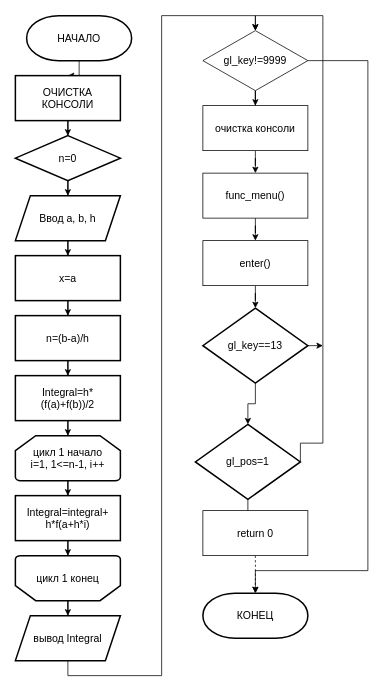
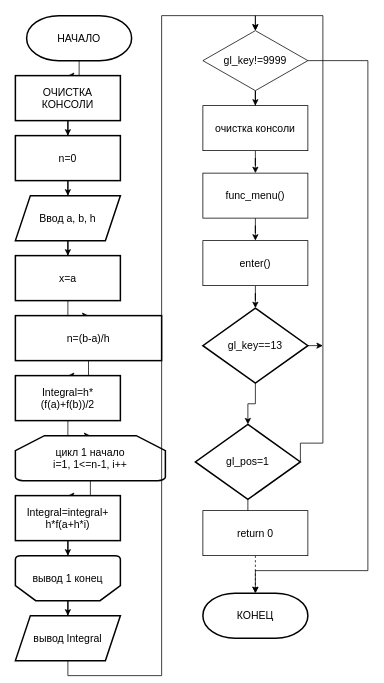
  <mxCell id="0" />
  <mxCell id="1" parent="0" />
  <mxCell id="2" value="" style="edgeStyle=orthogonalEdgeStyle;rounded=0;orthogonalLoop=1;jettySize=auto;html=1;" edge="1" parent="1" source="3" target="5"><mxGeometry relative="1" as="geometry" /></mxCell>
  <mxCell id="3" value="&lt;font style=&quot;font-size: 14px;&quot;&gt;НАЧАЛО&lt;/font&gt;" style="strokeWidth=2;html=1;shape=mxgraph.flowchart.terminator;whiteSpace=wrap;" vertex="1" parent="1"><mxGeometry x="35" y="20" width="140" height="60" as="geometry" /></mxCell>
  <mxCell id="4" value="" style="edgeStyle=orthogonalEdgeStyle;rounded=0;orthogonalLoop=1;jettySize=auto;html=1;" edge="1" parent="1" source="5" target="7"><mxGeometry relative="1" as="geometry" /></mxCell>
  <mxCell id="5" value="&lt;font style=&quot;font-size: 14px;&quot;&gt;ОЧИСТКА КОНСОЛИ&lt;/font&gt;" style="whiteSpace=wrap;html=1;strokeWidth=2;" vertex="1" parent="1"><mxGeometry x="20" y="100" width="140" height="60" as="geometry" /></mxCell>
  <mxCell id="6" value="" style="edgeStyle=orthogonalEdgeStyle;rounded=0;orthogonalLoop=1;jettySize=auto;html=1;" edge="1" parent="1" source="7" target="9"><mxGeometry relative="1" as="geometry" /></mxCell>
- <mxCell id="7" value="&lt;font style=&quot;font-size: 14px;&quot;&gt;n=0&lt;/font&gt;" style="rhombus;whiteSpace=wrap;html=1;strokeWidth=2;" vertex="1" parent="1"><mxGeometry x="20" y="180" width="140" height="60" as="geometry" /></mxCell>
+ <mxCell id="7" value="&lt;font style=&quot;font-size: 14px;&quot;&gt;n=0&lt;/font&gt;" style="whiteSpace=wrap;html=1;strokeWidth=2;" vertex="1" parent="1"><mxGeometry x="20" y="180" width="140" height="60" as="geometry" /></mxCell>
  <mxCell id="8" value="" style="edgeStyle=orthogonalEdgeStyle;rounded=0;orthogonalLoop=1;jettySize=auto;html=1;" edge="1" parent="1" source="9" target="11"><mxGeometry relative="1" as="geometry" /></mxCell>
  <mxCell id="9" value="&lt;font style=&quot;font-size: 14px;&quot;&gt;Ввод a, b, h&lt;/font&gt;" style="shape=parallelogram;perimeter=parallelogramPerimeter;whiteSpace=wrap;html=1;fixedSize=1;strokeWidth=2;" vertex="1" parent="1"><mxGeometry x="20" y="260" width="140" height="60" as="geometry" /></mxCell>
  <mxCell id="10" value="" style="edgeStyle=orthogonalEdgeStyle;rounded=0;orthogonalLoop=1;jettySize=auto;html=1;" edge="1" parent="1" source="11" target="13"><mxGeometry relative="1" as="geometry" /></mxCell>
  <mxCell id="11" value="&lt;font style=&quot;font-size: 14px;&quot;&gt;x=a&lt;/font&gt;" style="whiteSpace=wrap;html=1;strokeWidth=2;" vertex="1" parent="1"><mxGeometry x="20" y="340" width="140" height="60" as="geometry" /></mxCell>
  <mxCell id="12" value="" style="edgeStyle=orthogonalEdgeStyle;rounded=0;orthogonalLoop=1;jettySize=auto;html=1;" edge="1" parent="1" source="13" target="15"><mxGeometry relative="1" as="geometry" /></mxCell>
- <mxCell id="13" value="&lt;font style=&quot;font-size: 14px;&quot;&gt;n=(b-a)/h&lt;/font&gt;" style="whiteSpace=wrap;html=1;strokeWidth=2;" vertex="1" parent="1"><mxGeometry x="20" y="420" width="140" height="60" as="geometry" /></mxCell>
+ <mxCell id="13" value="&lt;font style=&quot;font-size: 14px;&quot;&gt;n=(b-a)/h&lt;/font&gt;" style="whiteSpace=wrap;html=1;strokeWidth=2;" vertex="1" parent="1"><mxGeometry x="20" y="420" width="195" height="60" as="geometry" /></mxCell>
  <mxCell id="14" value="" style="edgeStyle=orthogonalEdgeStyle;rounded=0;orthogonalLoop=1;jettySize=auto;html=1;fontSize=14;" edge="1" parent="1" source="15" target="17"><mxGeometry relative="1" as="geometry" /></mxCell>
  <mxCell id="15" value="&lt;font style=&quot;font-size: 14px;&quot;&gt;Integral=h*(f(a)+f(b))/2&lt;/font&gt;" style="whiteSpace=wrap;html=1;strokeWidth=2;" vertex="1" parent="1"><mxGeometry x="20" y="500" width="140" height="60" as="geometry" /></mxCell>
  <mxCell id="16" value="" style="edgeStyle=orthogonalEdgeStyle;rounded=0;orthogonalLoop=1;jettySize=auto;html=1;fontSize=14;" edge="1" parent="1" source="17" target="19"><mxGeometry relative="1" as="geometry" /></mxCell>
- <mxCell id="17" value="цикл 1 начало&lt;br&gt;i=1, 1&amp;lt;=n-1, i++" style="strokeWidth=2;html=1;shape=mxgraph.flowchart.loop_limit;whiteSpace=wrap;fontSize=14;" vertex="1" parent="1"><mxGeometry x="20" y="580" width="140" height="60" as="geometry" /></mxCell>
+ <mxCell id="17" value="цикл 1 начало&lt;br&gt;i=1, 1&amp;lt;=n-1, i++" style="strokeWidth=2;html=1;shape=mxgraph.flowchart.loop_limit;whiteSpace=wrap;fontSize=14;" vertex="1" parent="1"><mxGeometry x="20" y="580" width="200" height="60" as="geometry" /></mxCell>
  <mxCell id="18" value="" style="edgeStyle=orthogonalEdgeStyle;rounded=0;orthogonalLoop=1;jettySize=auto;html=1;fontSize=14;" edge="1" parent="1" source="19" target="21"><mxGeometry relative="1" as="geometry" /></mxCell>
  <mxCell id="19" value="Integral=integral+&lt;br&gt;h*f(a+h*i)" style="whiteSpace=wrap;html=1;fontSize=14;strokeWidth=2;" vertex="1" parent="1"><mxGeometry x="20" y="660" width="140" height="60" as="geometry" /></mxCell>
  <mxCell id="20" value="" style="edgeStyle=orthogonalEdgeStyle;rounded=0;orthogonalLoop=1;jettySize=auto;html=1;fontSize=14;" edge="1" parent="1" source="21" target="23"><mxGeometry relative="1" as="geometry" /></mxCell>
- <mxCell id="21" value="цикл 1 конец" style="strokeWidth=2;html=1;shape=mxgraph.flowchart.loop_limit;whiteSpace=wrap;fontSize=14;direction=west;" vertex="1" parent="1"><mxGeometry x="20" y="740" width="140" height="60" as="geometry" /></mxCell>
+ <mxCell id="21" value="вывод 1 конец" style="strokeWidth=2;html=1;shape=mxgraph.flowchart.loop_limit;whiteSpace=wrap;fontSize=14;direction=west;" vertex="1" parent="1"><mxGeometry x="20" y="740" width="140" height="60" as="geometry" /></mxCell>
  <mxCell id="22" style="edgeStyle=orthogonalEdgeStyle;rounded=0;orthogonalLoop=1;jettySize=auto;html=1;exitX=0.5;exitY=1;exitDx=0;exitDy=0;entryX=0.5;entryY=0;entryDx=0;entryDy=0;fontSize=14;" edge="1" parent="1" source="23" target="26"><mxGeometry relative="1" as="geometry" /></mxCell>
  <mxCell id="23" value="вывод Integral" style="shape=parallelogram;perimeter=parallelogramPerimeter;whiteSpace=wrap;html=1;fixedSize=1;fontSize=14;strokeWidth=2;" vertex="1" parent="1"><mxGeometry x="20" y="820" width="140" height="60" as="geometry" /></mxCell>
  <mxCell id="24" value="" style="edgeStyle=orthogonalEdgeStyle;rounded=0;orthogonalLoop=1;jettySize=auto;html=1;" edge="1" parent="1" source="26" target="28"><mxGeometry relative="1" as="geometry" /></mxCell>
  <mxCell id="25" style="edgeStyle=orthogonalEdgeStyle;rounded=0;orthogonalLoop=1;jettySize=auto;html=1;exitX=1;exitY=0.5;exitDx=0;exitDy=0;entryX=0.5;entryY=0;entryDx=0;entryDy=0;entryPerimeter=0;" edge="1" parent="1" source="26" target="41"><mxGeometry relative="1" as="geometry"><mxPoint x="430" y="750" as="targetPoint" /><Array as="points"><mxPoint x="490" y="80" /><mxPoint x="490" y="760" /><mxPoint x="340" y="760" /></Array></mxGeometry></mxCell>
  <mxCell id="26" value="&lt;font style=&quot;font-size: 14px;&quot;&gt;gl_key!=9999&lt;/font&gt;" style="rhombus;whiteSpace=wrap;html=1;" vertex="1" parent="1"><mxGeometry y="40" width="140" height="80" as="geometry" x="270" /></mxCell>
  <mxCell id="27" value="" style="edgeStyle=orthogonalEdgeStyle;rounded=0;orthogonalLoop=1;jettySize=auto;html=1;" edge="1" parent="1" source="28" target="30"><mxGeometry relative="1" as="geometry" /></mxCell>
  <mxCell id="28" value="&lt;font style=&quot;font-size: 14px;&quot;&gt;очистка консоли&lt;/font&gt;" style="whiteSpace=wrap;html=1;" vertex="1" parent="1"><mxGeometry y="140" width="140" height="60" as="geometry" x="270" /></mxCell>
  <mxCell id="29" value="" style="edgeStyle=orthogonalEdgeStyle;rounded=0;orthogonalLoop=1;jettySize=auto;html=1;" edge="1" parent="1" source="30" target="32"><mxGeometry relative="1" as="geometry" /></mxCell>
  <mxCell id="30" value="&lt;font style=&quot;font-size: 14px;&quot;&gt;func_menu()&lt;/font&gt;" style="whiteSpace=wrap;html=1;" vertex="1" parent="1"><mxGeometry y="230" width="140" height="60" as="geometry" x="270" /></mxCell>
  <mxCell id="31" value="" style="edgeStyle=orthogonalEdgeStyle;rounded=0;orthogonalLoop=1;jettySize=auto;html=1;" edge="1" parent="1" source="32" target="35"><mxGeometry relative="1" as="geometry" /></mxCell>
  <mxCell id="32" value="&lt;font style=&quot;font-size: 14px;&quot;&gt;enter()&lt;/font&gt;" style="whiteSpace=wrap;html=1;" vertex="1" parent="1"><mxGeometry y="320" width="140" height="60" as="geometry" x="270" /></mxCell>
  <mxCell id="33" value="" style="edgeStyle=orthogonalEdgeStyle;rounded=0;orthogonalLoop=1;jettySize=auto;html=1;" edge="1" parent="1" source="35" target="38"><mxGeometry relative="1" as="geometry" /></mxCell>
  <mxCell id="34" style="edgeStyle=orthogonalEdgeStyle;rounded=0;orthogonalLoop=1;jettySize=auto;html=1;exitX=1;exitY=0.5;exitDx=0;exitDy=0;exitPerimeter=0;fontSize=14;" edge="1" parent="1" source="35"><mxGeometry relative="1" as="geometry"><mxPoint x="430" y="460" as="targetPoint" /></mxGeometry></mxCell>
  <mxCell id="35" value="&lt;font style=&quot;font-size: 14px;&quot;&gt;gl_key==13&lt;/font&gt;" style="strokeWidth=2;html=1;shape=mxgraph.flowchart.decision;whiteSpace=wrap;" vertex="1" parent="1"><mxGeometry y="410" width="140" height="100" as="geometry" x="270" /></mxCell>
  <mxCell id="36" value="" style="edgeStyle=orthogonalEdgeStyle;rounded=0;orthogonalLoop=1;jettySize=auto;html=1;" edge="1" parent="1" source="38" target="40"><mxGeometry relative="1" as="geometry" /></mxCell>
  <mxCell id="37" style="edgeStyle=orthogonalEdgeStyle;rounded=0;orthogonalLoop=1;jettySize=auto;html=1;exitX=1;exitY=0.5;exitDx=0;exitDy=0;exitPerimeter=0;fontSize=14;entryX=0.5;entryY=0;entryDx=0;entryDy=0;" edge="1" parent="1" source="38" target="26"><mxGeometry relative="1" as="geometry"><mxPoint x="340" y="30" as="targetPoint" /><Array as="points"><mxPoint x="430" y="590" /><mxPoint x="430" y="20" /><mxPoint x="340" y="20" /></Array></mxGeometry></mxCell>
  <mxCell id="38" value="&lt;font style=&quot;font-size: 14px;&quot;&gt;gl_pos=1&lt;/font&gt;" style="strokeWidth=2;html=1;shape=mxgraph.flowchart.decision;whiteSpace=wrap;" vertex="1" parent="1"><mxGeometry x="260" y="565" width="140" height="100" as="geometry" /></mxCell>
  <mxCell id="39" value="" style="edgeStyle=orthogonalEdgeStyle;rounded=0;orthogonalLoop=1;jettySize=auto;html=1;dashed=1;" edge="1" parent="1" source="40" target="41"><mxGeometry relative="1" as="geometry" /></mxCell>
  <mxCell id="40" value="&lt;font style=&quot;font-size: 14px;&quot;&gt;return 0&lt;/font&gt;" style="rounded=0;whiteSpace=wrap;html=1;" vertex="1" parent="1"><mxGeometry y="680" width="140" height="60" as="geometry" x="270" /></mxCell>
  <mxCell id="41" value="&lt;font style=&quot;font-size: 14px;&quot;&gt;КОНЕЦ&lt;/font&gt;" style="strokeWidth=2;html=1;shape=mxgraph.flowchart.terminator;whiteSpace=wrap;" vertex="1" parent="1"><mxGeometry y="790" width="140" height="60" as="geometry" x="270" /></mxCell>
